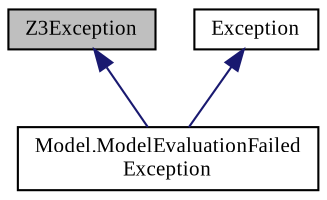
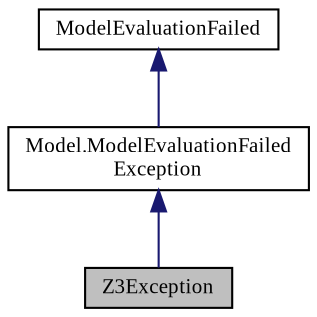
  digraph {
    fontname="Liberation Serif"
    node [color=black fillcolor=white fontname="Liberation Serif" fontsize=10 shape=record style=filled]
    edge [color=midnightblue dir=back fontname="Liberation Serif" fontsize=10 labelfontname=Helvetica labelfontsize=10 style=solid]
    n1 [fillcolor=grey75 fontcolor=black height=0.2 label=Z3Exception width=0.4]
    n2 [height=0.2 label="Model.ModelEvaluationFailed\lException" width=0.4]
-   n3 [height=0.2 label=Exception width=0.4]
-   n1 -> n2
+   n3 [height=0.2 label=ModelEvaluationFailed width=0.4]
+   n2 -> n1
    n3 -> n2
  }
